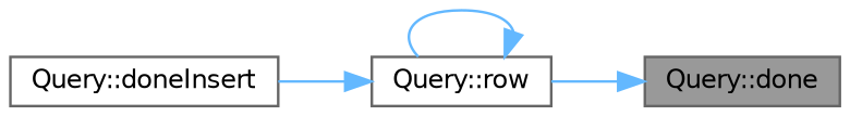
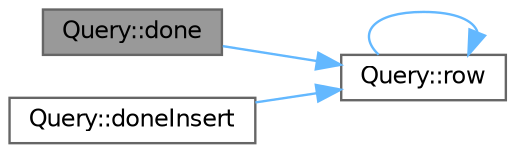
  digraph {
    rankdir=RL
    node [color=grey40 fillcolor=white fontname=Helvetica fontsize=10 shape=box style=filled]
    edge [color=steelblue1 dir=back fontname=Helvetica fontsize=10 labelfontname=Helvetica labelfontsize=10 style=solid]
    n1 [color=gray40 fillcolor=grey60 fontcolor=black height=0.2 label="Query::done" width=0.4]
    n2 [height=0.2 label="Query::row" width=0.4]
    n3 [height=0.2 label="Query::doneInsert" width=0.4]
-   n1 -> n2
+   n2 -> n1
    n2 -> n2
    n2 -> n3
  }
